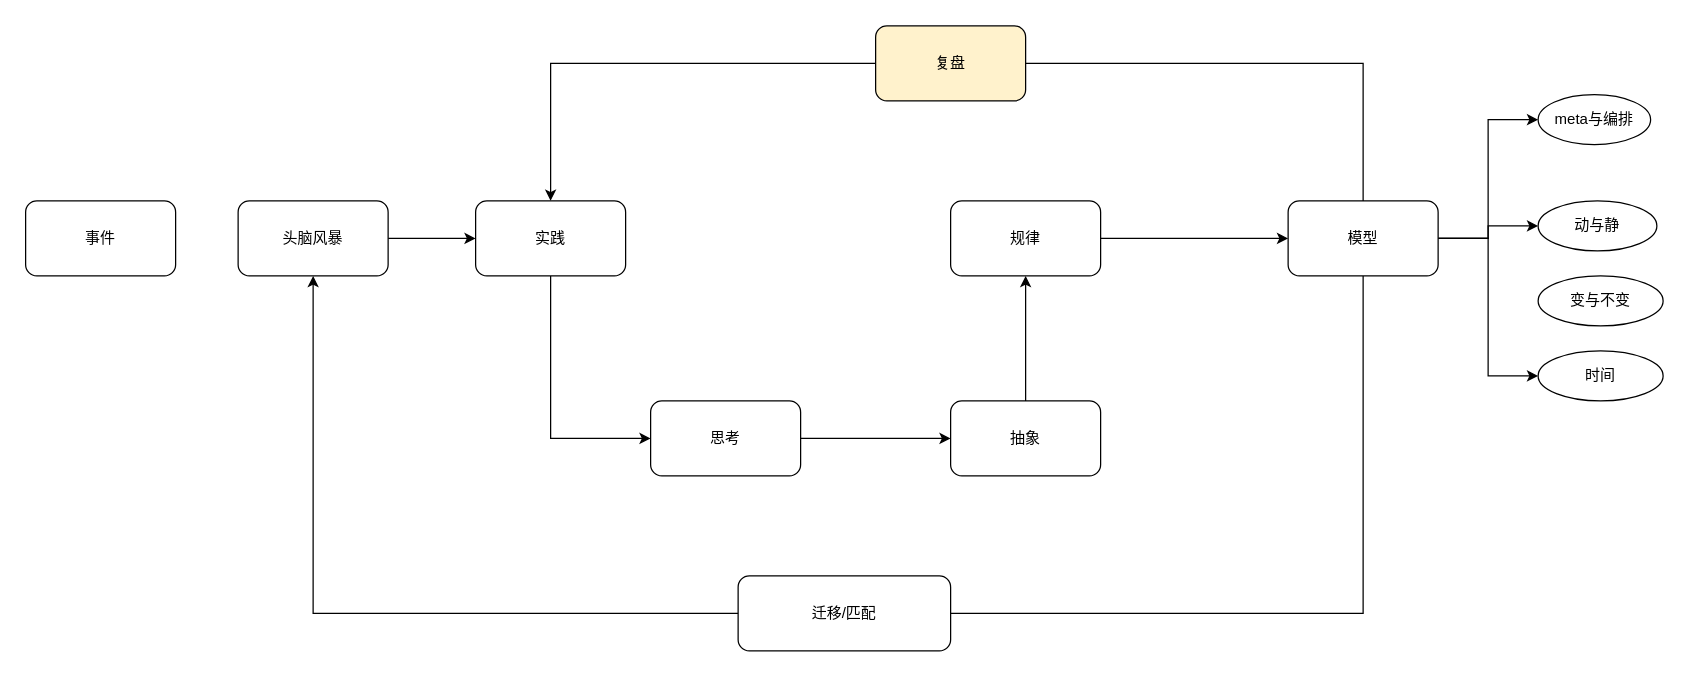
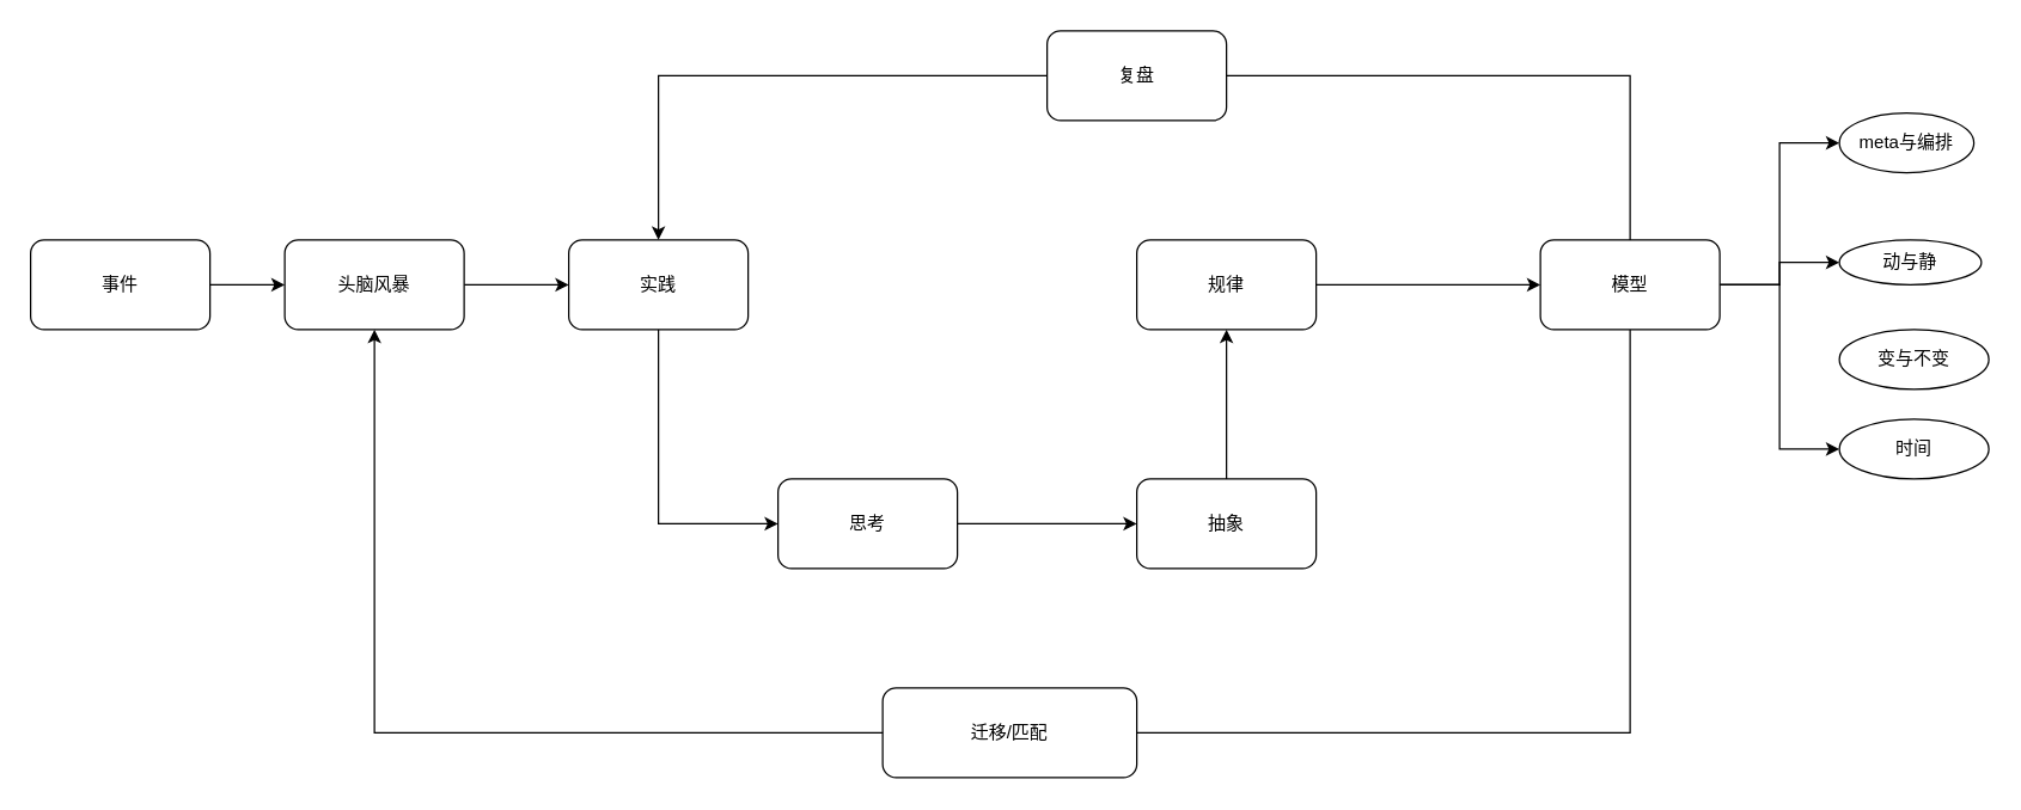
  <mxCell id="0" />
  <mxCell id="1" parent="0" />
  <mxCell id="2" style="edgeStyle=orthogonalEdgeStyle;rounded=0;orthogonalLoop=1;jettySize=auto;html=1;exitX=1;exitY=0.5;exitDx=0;exitDy=0;" edge="1" parent="1" source="3" target="11"><mxGeometry relative="1" as="geometry" /></mxCell>
  <mxCell id="3" value="规律" style="rounded=1;whiteSpace=wrap;html=1;" vertex="1" parent="1"><mxGeometry x="760" y="160" width="120" height="60" as="geometry" /></mxCell>
  <mxCell id="4" style="edgeStyle=orthogonalEdgeStyle;rounded=0;orthogonalLoop=1;jettySize=auto;html=1;exitX=0.5;exitY=0;exitDx=0;exitDy=0;entryX=0.5;entryY=1;entryDx=0;entryDy=0;" edge="1" parent="1" source="5" target="3"><mxGeometry relative="1" as="geometry" /></mxCell>
  <mxCell id="5" value="抽象" style="rounded=1;whiteSpace=wrap;html=1;" vertex="1" parent="1"><mxGeometry x="760" y="320" width="120" height="60" as="geometry" /></mxCell>
  <mxCell id="6" style="edgeStyle=orthogonalEdgeStyle;rounded=0;orthogonalLoop=1;jettySize=auto;html=1;exitX=0.5;exitY=1;exitDx=0;exitDy=0;entryX=0.5;entryY=1;entryDx=0;entryDy=0;" edge="1" parent="1" source="11" target="13"><mxGeometry relative="1" as="geometry"><Array as="points"><mxPoint x="1090" y="490" /><mxPoint x="250" y="490" /></Array></mxGeometry></mxCell>
  <mxCell id="7" style="edgeStyle=orthogonalEdgeStyle;rounded=0;orthogonalLoop=1;jettySize=auto;html=1;exitX=0.5;exitY=0;exitDx=0;exitDy=0;entryX=0.5;entryY=0;entryDx=0;entryDy=0;" edge="1" parent="1" source="11" target="15"><mxGeometry relative="1" as="geometry"><Array as="points"><mxPoint x="1090" y="50" /><mxPoint x="440" y="50" /></Array></mxGeometry></mxCell>
  <mxCell id="8" style="edgeStyle=orthogonalEdgeStyle;rounded=0;orthogonalLoop=1;jettySize=auto;html=1;exitX=1;exitY=0.5;exitDx=0;exitDy=0;entryX=0;entryY=0.5;entryDx=0;entryDy=0;" edge="1" parent="1" source="11" target="18"><mxGeometry relative="1" as="geometry" /></mxCell>
  <mxCell id="9" style="edgeStyle=orthogonalEdgeStyle;rounded=0;orthogonalLoop=1;jettySize=auto;html=1;exitX=1;exitY=0.5;exitDx=0;exitDy=0;" edge="1" parent="1" source="11" target="23"><mxGeometry relative="1" as="geometry" /></mxCell>
  <mxCell id="10" style="edgeStyle=orthogonalEdgeStyle;rounded=0;orthogonalLoop=1;jettySize=auto;html=1;exitX=1;exitY=0.5;exitDx=0;exitDy=0;entryX=0;entryY=0.5;entryDx=0;entryDy=0;" edge="1" parent="1" source="11" target="25"><mxGeometry relative="1" as="geometry" /></mxCell>
  <mxCell id="11" value="模型" style="rounded=1;whiteSpace=wrap;html=1;" vertex="1" parent="1"><mxGeometry x="1030" y="160" width="120" height="60" as="geometry" /></mxCell>
  <mxCell id="12" style="edgeStyle=orthogonalEdgeStyle;rounded=0;orthogonalLoop=1;jettySize=auto;html=1;exitX=1;exitY=0.5;exitDx=0;exitDy=0;" edge="1" parent="1" source="13" target="15"><mxGeometry relative="1" as="geometry" /></mxCell>
  <mxCell id="13" value="头脑风暴" style="rounded=1;whiteSpace=wrap;html=1;" vertex="1" parent="1"><mxGeometry x="190" y="160" width="120" height="60" as="geometry" /></mxCell>
  <mxCell id="14" style="edgeStyle=orthogonalEdgeStyle;rounded=0;orthogonalLoop=1;jettySize=auto;html=1;exitX=0.5;exitY=1;exitDx=0;exitDy=0;entryX=0;entryY=0.5;entryDx=0;entryDy=0;" edge="1" parent="1" source="15" target="17"><mxGeometry relative="1" as="geometry" /></mxCell>
  <mxCell id="15" value="实践" style="rounded=1;whiteSpace=wrap;html=1;" vertex="1" parent="1"><mxGeometry x="380" y="160" width="120" height="60" as="geometry" /></mxCell>
  <mxCell id="16" style="edgeStyle=orthogonalEdgeStyle;rounded=0;orthogonalLoop=1;jettySize=auto;html=1;exitX=1;exitY=0.5;exitDx=0;exitDy=0;entryX=0;entryY=0.5;entryDx=0;entryDy=0;" edge="1" parent="1" source="17" target="5"><mxGeometry relative="1" as="geometry" /></mxCell>
  <mxCell id="17" value="思考" style="rounded=1;whiteSpace=wrap;html=1;" vertex="1" parent="1"><mxGeometry x="520" y="320" width="120" height="60" as="geometry" /></mxCell>
  <mxCell id="18" value="meta与编排" style="ellipse;whiteSpace=wrap;html=1;" vertex="1" parent="1"><mxGeometry x="1230" y="75" width="90" height="40" as="geometry" /></mxCell>
+ <mxCell id="19" style="edgeStyle=orthogonalEdgeStyle;rounded=0;orthogonalLoop=1;jettySize=auto;html=1;exitX=1;exitY=0.5;exitDx=0;exitDy=0;entryX=0;entryY=0.5;entryDx=0;entryDy=0;" edge="1" parent="1" source="20" target="13"><mxGeometry relative="1" as="geometry" /></mxCell>
  <mxCell id="20" value="事件" style="rounded=1;whiteSpace=wrap;html=1;" vertex="1" parent="1"><mxGeometry x="20" y="160" width="120" height="60" as="geometry" /></mxCell>
- <mxCell id="21" value="复盘" style="rounded=1;whiteSpace=wrap;html=1;fillColor=#fff2cc;" vertex="1" parent="1"><mxGeometry x="700" y="20" width="120" height="60" as="geometry" /></mxCell>
+ <mxCell id="21" value="复盘" style="rounded=1;whiteSpace=wrap;html=1;" vertex="1" parent="1"><mxGeometry x="700" y="20" width="120" height="60" as="geometry" /></mxCell>
  <mxCell id="22" value="迁移/匹配" style="rounded=1;whiteSpace=wrap;html=1;" vertex="1" parent="1"><mxGeometry x="590" y="460" width="170" height="60" as="geometry" /></mxCell>
- <mxCell id="23" value="动与静" style="ellipse;whiteSpace=wrap;html=1;" vertex="1" parent="1"><mxGeometry x="1230" y="160" width="95" height="40" as="geometry" /></mxCell>
+ <mxCell id="23" value="动与静" style="ellipse;whiteSpace=wrap;html=1;" vertex="1" parent="1"><mxGeometry x="1230" y="160" width="95" height="30" as="geometry" /></mxCell>
  <mxCell id="24" value="变与不变" style="ellipse;whiteSpace=wrap;html=1;" vertex="1" parent="1"><mxGeometry x="1230" y="220" width="100" height="40" as="geometry" /></mxCell>
  <mxCell id="25" value="时间" style="ellipse;whiteSpace=wrap;html=1;" vertex="1" parent="1"><mxGeometry x="1230" y="280" width="100" height="40" as="geometry" /></mxCell>
